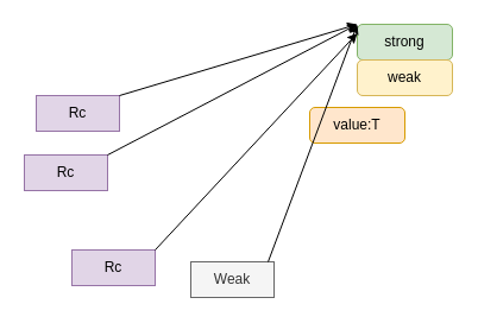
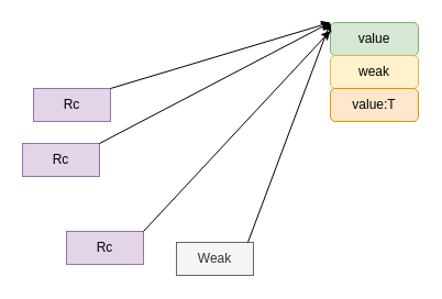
  <mxCell id="0" />
  <mxCell id="1" parent="0" />
- <mxCell id="2" value="strong" style="rounded=1;whiteSpace=wrap;html=1;fillColor=#d5e8d4;strokeColor=#82b366;" vertex="1" parent="1"><mxGeometry x="300" y="20" width="80" height="30" as="geometry" /></mxCell>
+ <mxCell id="2" value="value" style="rounded=1;whiteSpace=wrap;html=1;fillColor=#d5e8d4;strokeColor=#82b366;" vertex="1" parent="1"><mxGeometry x="300" y="20" width="80" height="30" as="geometry" /></mxCell>
  <mxCell id="3" value="weak" style="rounded=1;whiteSpace=wrap;html=1;fillColor=#fff2cc;strokeColor=#d6b656;" vertex="1" parent="1"><mxGeometry x="300" y="50" width="80" height="30" as="geometry" /></mxCell>
- <mxCell id="4" value="value:T" style="rounded=1;whiteSpace=wrap;html=1;fillColor=#ffe6cc;strokeColor=#d79b00;" vertex="1" parent="1"><mxGeometry x="260" y="90" width="80" height="30" as="geometry" /></mxCell>
+ <mxCell id="4" value="value:T" style="rounded=1;whiteSpace=wrap;html=1;fillColor=#ffe6cc;strokeColor=#d79b00;" vertex="1" parent="1"><mxGeometry x="300" y="80" width="80" height="30" as="geometry" /></mxCell>
  <mxCell id="5" value="Rc" style="rounded=0;whiteSpace=wrap;html=1;fillColor=#e1d5e7;strokeColor=#9673a6;" vertex="1" parent="1"><mxGeometry x="20" y="130" width="70" height="30" as="geometry" /></mxCell>
  <mxCell id="6" value="Rc" style="rounded=0;whiteSpace=wrap;html=1;fillColor=#e1d5e7;strokeColor=#9673a6;" vertex="1" parent="1"><mxGeometry x="30" y="80" width="70" height="30" as="geometry" /></mxCell>
  <mxCell id="7" value="Weak" style="rounded=0;whiteSpace=wrap;html=1;fillColor=#f5f5f5;strokeColor=#666666;fontColor=#333333;" vertex="1" parent="1"><mxGeometry x="160" y="220" width="70" height="30" as="geometry" /></mxCell>
  <mxCell id="8" value="Rc" style="rounded=0;whiteSpace=wrap;html=1;fillColor=#e1d5e7;strokeColor=#9673a6;" vertex="1" parent="1"><mxGeometry x="60" y="210" width="70" height="30" as="geometry" /></mxCell>
  <mxCell id="9" value="" style="endArrow=classic;html=1;entryX=0;entryY=0;entryDx=0;entryDy=0;exitX=1;exitY=0;exitDx=0;exitDy=0;" edge="1" parent="1" source="6" target="2"><mxGeometry width="50" height="50" relative="1" as="geometry"><mxPoint x="90" y="70" as="sourcePoint" /><mxPoint x="140" y="20" as="targetPoint" /></mxGeometry></mxCell>
  <mxCell id="10" value="" style="endArrow=classic;html=1;exitX=1;exitY=0;exitDx=0;exitDy=0;" edge="1" parent="1"><mxGeometry width="50" height="50" relative="1" as="geometry"><mxPoint x="90" y="130" as="sourcePoint" /><mxPoint x="300" y="20" as="targetPoint" /></mxGeometry></mxCell>
  <mxCell id="11" value="" style="endArrow=classic;html=1;entryX=0;entryY=0.25;entryDx=0;entryDy=0;exitX=1;exitY=0;exitDx=0;exitDy=0;" edge="1" parent="1" source="8" target="2"><mxGeometry width="50" height="50" relative="1" as="geometry"><mxPoint x="90" y="190" as="sourcePoint" /><mxPoint x="290" y="130" as="targetPoint" /></mxGeometry></mxCell>
  <mxCell id="12" value="" style="endArrow=classic;html=1;entryX=0;entryY=0;entryDx=0;entryDy=0;exitX=1;exitY=0;exitDx=0;exitDy=0;" edge="1" parent="1" target="2"><mxGeometry width="50" height="50" relative="1" as="geometry"><mxPoint x="225" y="220" as="sourcePoint" /><mxPoint x="425" y="160" as="targetPoint" /></mxGeometry></mxCell>
